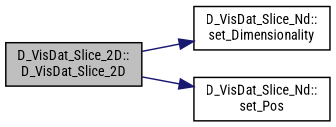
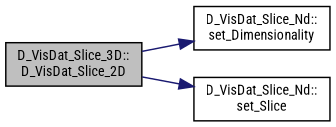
  digraph {
    fontname="Roboto Condensed"
    rankdir=LR
    node [color=black fillcolor=white fontname="Roboto Condensed" fontsize=10 shape=record style=filled]
    edge [color=midnightblue fontname="Roboto Condensed" fontsize=10 labelfontname=Helvetica labelfontsize=10 style=solid]
-   n1 [fillcolor=grey75 fontcolor=black height=0.2 label="D_VisDat_Slice_2D::\lD_VisDat_Slice_2D" width=0.4]
+   n1 [fillcolor=grey75 fontcolor=black height=0.2 label="D_VisDat_Slice_3D::\lD_VisDat_Slice_2D" width=0.4]
    n2 [height=0.2 label="D_VisDat_Slice_Nd::\lset_Dimensionality" width=0.4]
-   n3 [height=0.2 label="D_VisDat_Slice_Nd::\lset_Pos" width=0.4]
+   n3 [height=0.2 label="D_VisDat_Slice_Nd::\lset_Slice" width=0.4]
    n1 -> n2
    n1 -> n3
  }
